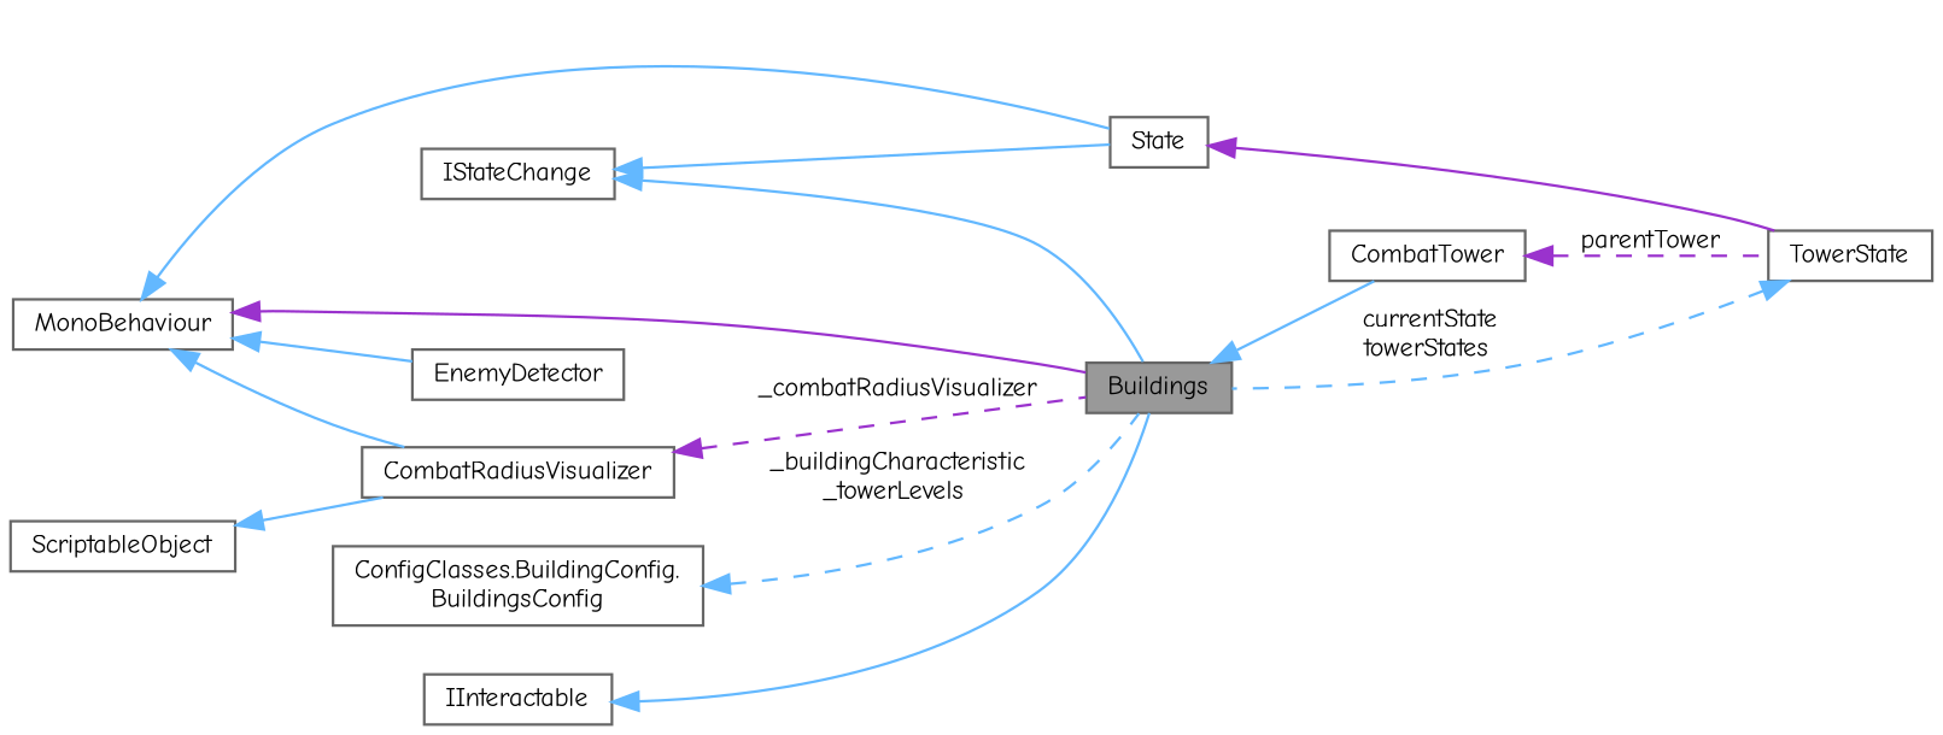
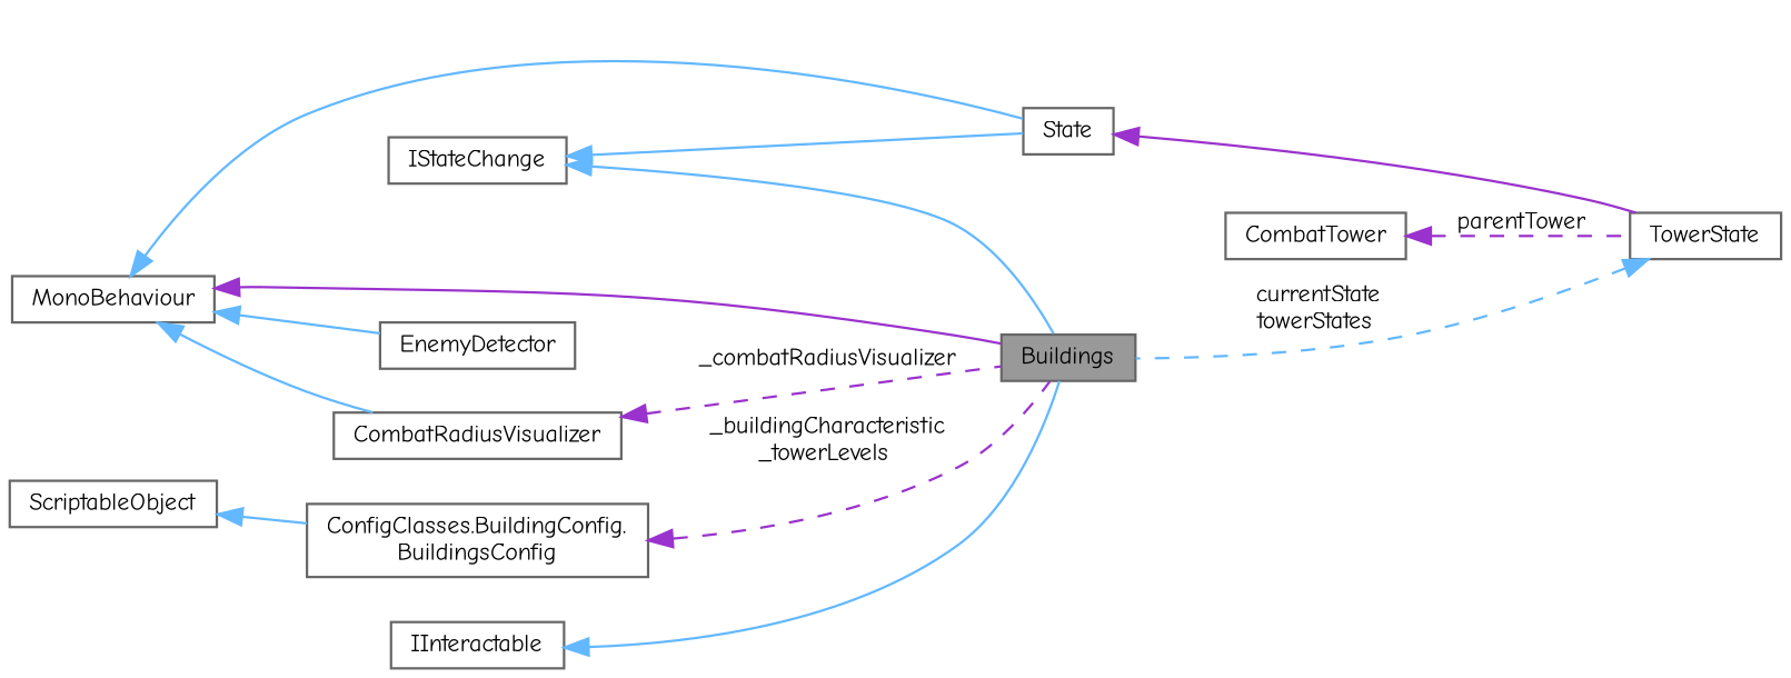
  digraph {
    fontname="Comic Neue"
    rankdir=LR
    node [color=gray40 fillcolor=white fontname="Comic Neue" fontsize=10 shape=box style=filled]
    edge [color=steelblue1 dir=back fontname="Comic Neue" fontsize=10 labelfontname=Helvetica labelfontsize=10 style=solid]
    n1 [fillcolor=grey60 fontcolor=black height=0.2 label=Buildings width=0.4]
    n2 [height=0.2 label=CombatTower width=0.4]
    n3 [height=0.2 label=TowerState width=0.4]
    n4 [height=0.2 label=MonoBehaviour width=0.4]
    n5 [height=0.2 label=EnemyDetector width=0.4]
    n6 [height=0.2 label=CombatRadiusVisualizer width=0.4]
    n7 [height=0.2 label=State width=0.4]
    n8 [height=0.2 label=IStateChange width=0.4]
    n9 [height=0.2 label=IInteractable width=0.4]
    n10 [height=0.2 label="ConfigClasses.BuildingConfig.\lBuildingsConfig" width=0.4]
    n11 [height=0.2 label=ScriptableObject width=0.4]
-   n1 -> n2
    n2 -> n3 [color=darkorchid3 label=" parentTower" style=dashed]
    n3 -> n1 [label=" currentState\ntowerStates" style=dashed]
    n4 -> n1 [color=darkorchid3]
    n4 -> n5
    n4 -> n6
    n4 -> n7
    n6 -> n1 [color=darkorchid3 label=" _combatRadiusVisualizer" style=dashed]
    n7 -> n3 [color=darkorchid3]
    n8 -> n1
    n8 -> n7
    n9 -> n1
-   n10 -> n1 [label=" _buildingCharacteristic\n_towerLevels" style=dashed]
-   n11 -> n6
+   n10 -> n1 [color=darkorchid3 label=" _buildingCharacteristic\n_towerLevels" style=dashed]
+   n11 -> n10
  }
